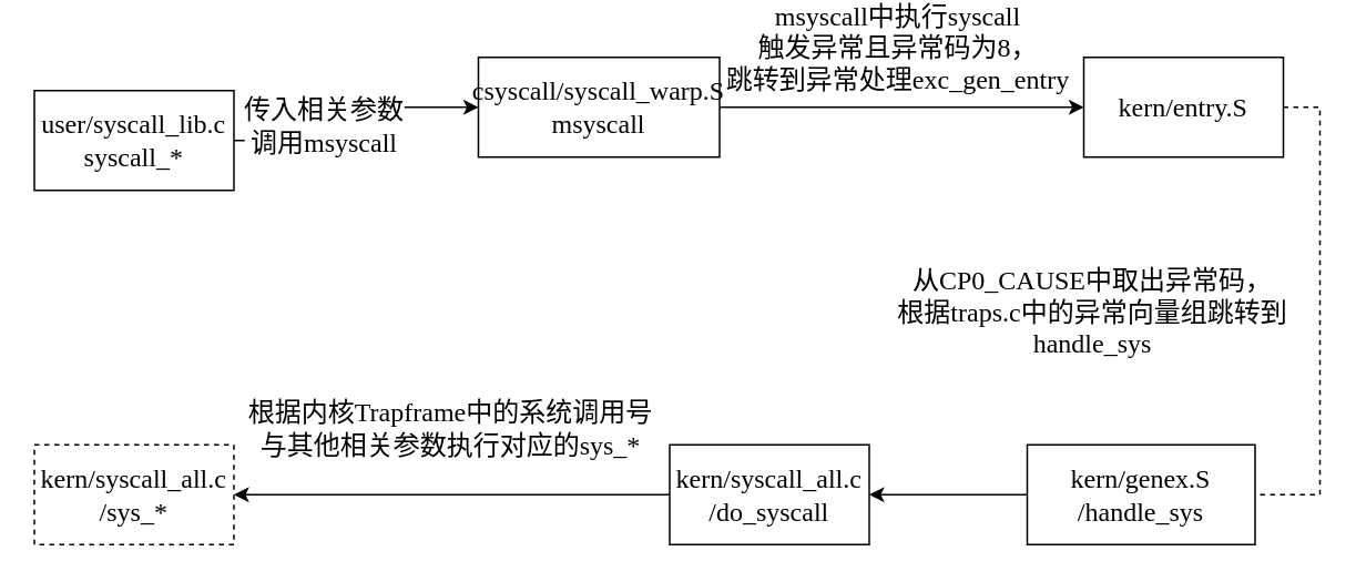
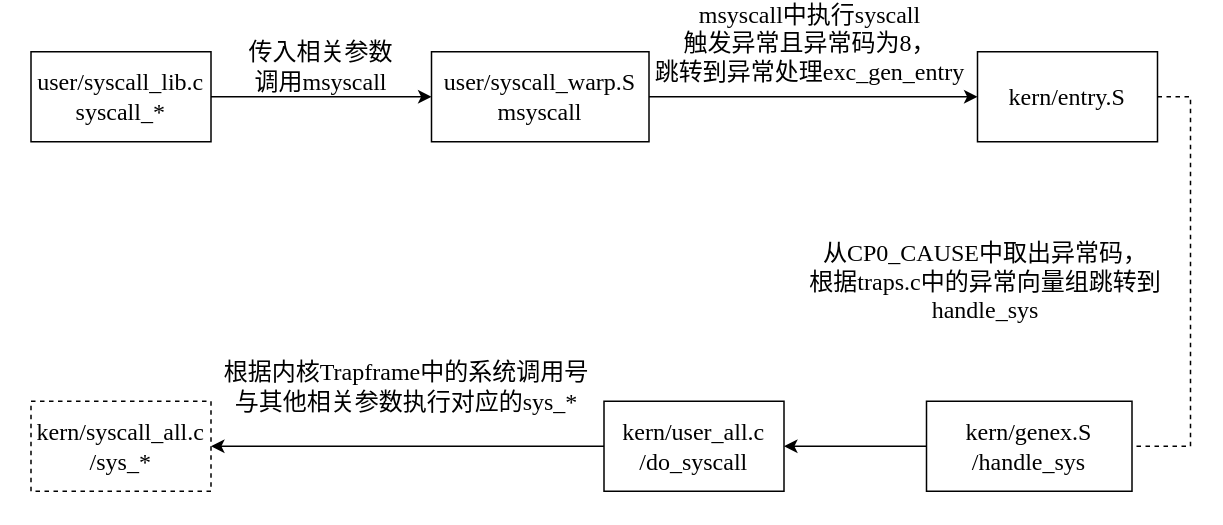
  <mxCell id="0" />
  <mxCell id="1" parent="0" />
  <mxCell id="2" value="传入相关参数&lt;br style=&quot;font-size: 16px;&quot;&gt;调用msyscall" style="edgeStyle=orthogonalEdgeStyle;rounded=0;orthogonalLoop=1;jettySize=auto;html=1;fontFamily=Times New Roman;fontSize=16;entryX=0;entryY=0.5;entryDx=0;entryDy=0;" edge="1" parent="1" source="3" target="5"><mxGeometry x="-0.007" y="20" relative="1" as="geometry"><mxPoint x="315" y="50" as="targetPoint" /><Array as="points" /><mxPoint as="offset" /></mxGeometry></mxCell>
- <mxCell id="3" value="&lt;font face=&quot;Times New Roman&quot; style=&quot;font-size: 16px;&quot;&gt;user/syscall_lib.c&lt;br style=&quot;font-size: 16px;&quot;&gt;syscall_*&lt;br style=&quot;font-size: 16px;&quot;&gt;&lt;/font&gt;" style="rounded=0;whiteSpace=wrap;html=1;fontSize=16;" vertex="1" parent="1"><mxGeometry x="20" y="40" width="120" height="60" as="geometry" /></mxCell>
+ <mxCell id="3" value="&lt;font face=&quot;Times New Roman&quot; style=&quot;font-size: 16px;&quot;&gt;user/syscall_lib.c&lt;br style=&quot;font-size: 16px;&quot;&gt;syscall_*&lt;br style=&quot;font-size: 16px;&quot;&gt;&lt;/font&gt;" style="rounded=0;whiteSpace=wrap;html=1;fontSize=16;" vertex="1" parent="1"><mxGeometry x="20" y="20" width="120" height="60" as="geometry" /></mxCell>
  <mxCell id="4" value="msyscall中执行syscall&lt;br style=&quot;font-size: 16px;&quot;&gt;触发异常且异常码为8，&lt;br style=&quot;font-size: 16px;&quot;&gt;跳转到异常处理exc_gen_entry" style="edgeStyle=orthogonalEdgeStyle;rounded=0;orthogonalLoop=1;jettySize=auto;html=1;entryX=0;entryY=0.5;entryDx=0;entryDy=0;fontFamily=Times New Roman;fontSize=16;" edge="1" parent="1" source="5" target="7"><mxGeometry x="-0.023" y="36" relative="1" as="geometry"><mxPoint as="offset" /></mxGeometry></mxCell>
- <mxCell id="5" value="csyscall/syscall_warp.S&lt;br style=&quot;font-size: 16px;&quot;&gt;msyscall" style="rounded=0;whiteSpace=wrap;html=1;fontFamily=Times New Roman;fontSize=16;" vertex="1" parent="1"><mxGeometry x="287" y="20" width="145" height="60" as="geometry" /></mxCell>
+ <mxCell id="5" value="user/syscall_warp.S&lt;br style=&quot;font-size: 16px;&quot;&gt;msyscall" style="rounded=0;whiteSpace=wrap;html=1;fontFamily=Times New Roman;fontSize=16;" vertex="1" parent="1"><mxGeometry x="287" y="20" width="145" height="60" as="geometry" /></mxCell>
  <mxCell id="6" value="从CP0_CAUSE中取出异常码，&lt;br style=&quot;font-size: 16px;&quot;&gt;根据traps.c中的异常向量组跳转到&lt;br style=&quot;font-size: 16px;&quot;&gt;handle_sys" style="edgeStyle=orthogonalEdgeStyle;rounded=0;orthogonalLoop=1;jettySize=auto;html=1;fontFamily=Times New Roman;entryX=0;entryY=0.5;entryDx=0;entryDy=0;fontSize=16;dashed=1;" edge="1" parent="1" source="7" target="9"><mxGeometry x="0.819" y="-110" relative="1" as="geometry"><mxPoint x="727" y="52" as="targetPoint" /><Array as="points"><mxPoint x="793" y="50" /></Array><mxPoint as="offset" /></mxGeometry></mxCell>
  <mxCell id="7" value="kern/entry.S" style="rounded=0;whiteSpace=wrap;html=1;fontFamily=Times New Roman;fontSize=16;" vertex="1" parent="1"><mxGeometry x="651" y="20" width="120" height="60" as="geometry" /></mxCell>
  <mxCell id="8" style="edgeStyle=orthogonalEdgeStyle;rounded=0;orthogonalLoop=1;jettySize=auto;html=1;entryX=1;entryY=0.5;entryDx=0;entryDy=0;fontFamily=Times New Roman;fontSize=16;" edge="1" parent="1" source="9" target="11"><mxGeometry relative="1" as="geometry" /></mxCell>
  <mxCell id="9" value="kern/genex.S&lt;br&gt;/handle_sys" style="rounded=0;whiteSpace=wrap;html=1;fontFamily=Times New Roman;fontSize=16;" vertex="1" parent="1"><mxGeometry x="617" y="253" width="137" height="60" as="geometry" /></mxCell>
  <mxCell id="10" value="根据内核Trapframe中的系统调用号&lt;br style=&quot;font-size: 16px;&quot;&gt;与其他相关参数执行对应的sys_*" style="edgeStyle=orthogonalEdgeStyle;rounded=0;orthogonalLoop=1;jettySize=auto;html=1;entryX=1;entryY=0.5;entryDx=0;entryDy=0;fontFamily=Times New Roman;fontSize=16;" edge="1" parent="1" source="11" target="12"><mxGeometry x="0.008" y="-40" relative="1" as="geometry"><mxPoint as="offset" /></mxGeometry></mxCell>
- <mxCell id="11" value="kern/syscall_all.c&lt;br style=&quot;font-size: 16px;&quot;&gt;/do_syscall" style="rounded=0;whiteSpace=wrap;html=1;fontFamily=Times New Roman;fontSize=16;" vertex="1" parent="1"><mxGeometry x="402" y="253" width="120" height="60" as="geometry" /></mxCell>
+ <mxCell id="11" value="kern/user_all.c&lt;br style=&quot;font-size: 16px;&quot;&gt;/do_syscall" style="rounded=0;whiteSpace=wrap;html=1;fontFamily=Times New Roman;fontSize=16;" vertex="1" parent="1"><mxGeometry x="402" y="253" width="120" height="60" as="geometry" /></mxCell>
  <mxCell id="12" value="kern/syscall_all.c&lt;br style=&quot;font-size: 16px;&quot;&gt;/sys_*" style="rounded=0;whiteSpace=wrap;html=1;fontFamily=Times New Roman;fontSize=16;dashed=1;" vertex="1" parent="1"><mxGeometry x="20" y="253" width="120" height="60" as="geometry" /></mxCell>
